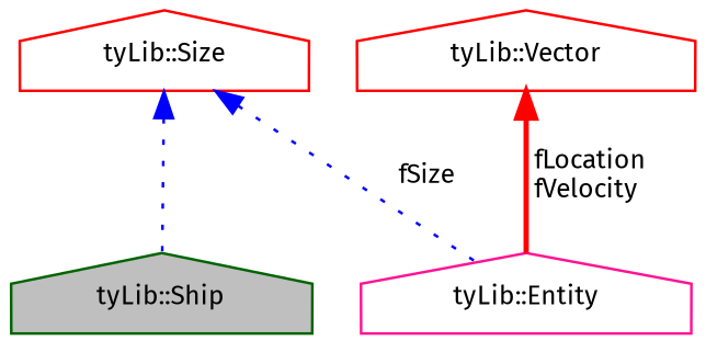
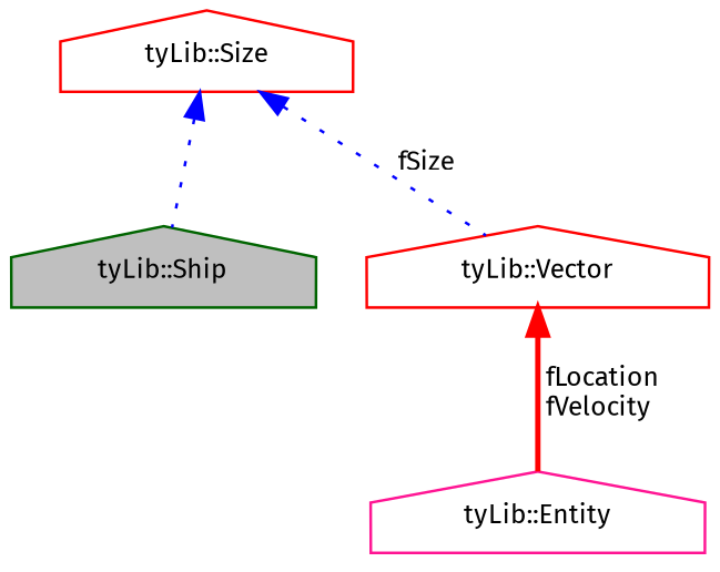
  digraph {
    fontname="Fira Sans"
    node [color=red fillcolor=white fontname="Fira Sans" fontsize=10 shape=house style=filled]
    edge [color=blue dir=back fontname="Fira Sans" fontsize=10 labelfontname=Helvetica labelfontsize=10 style=dotted]
    n1 [color=darkgreen fillcolor=grey75 fontcolor=black height=0.2 label="tyLib::Ship" width=0.4]
    n2 [color=deeppink height=0.2 label="tyLib::Entity" width=0.4]
    n3 [height=0.2 label="tyLib::Size" width=0.4]
    n4 [height=0.2 label="tyLib::Vector" width=0.4]
    n3 -> n1
-   n3 -> n2 [label=" fSize"]
+   n3 -> n4 [label=" fSize"]
    n4 -> n2 [color=red label=" fLocation\nfVelocity" style=bold]
  }
